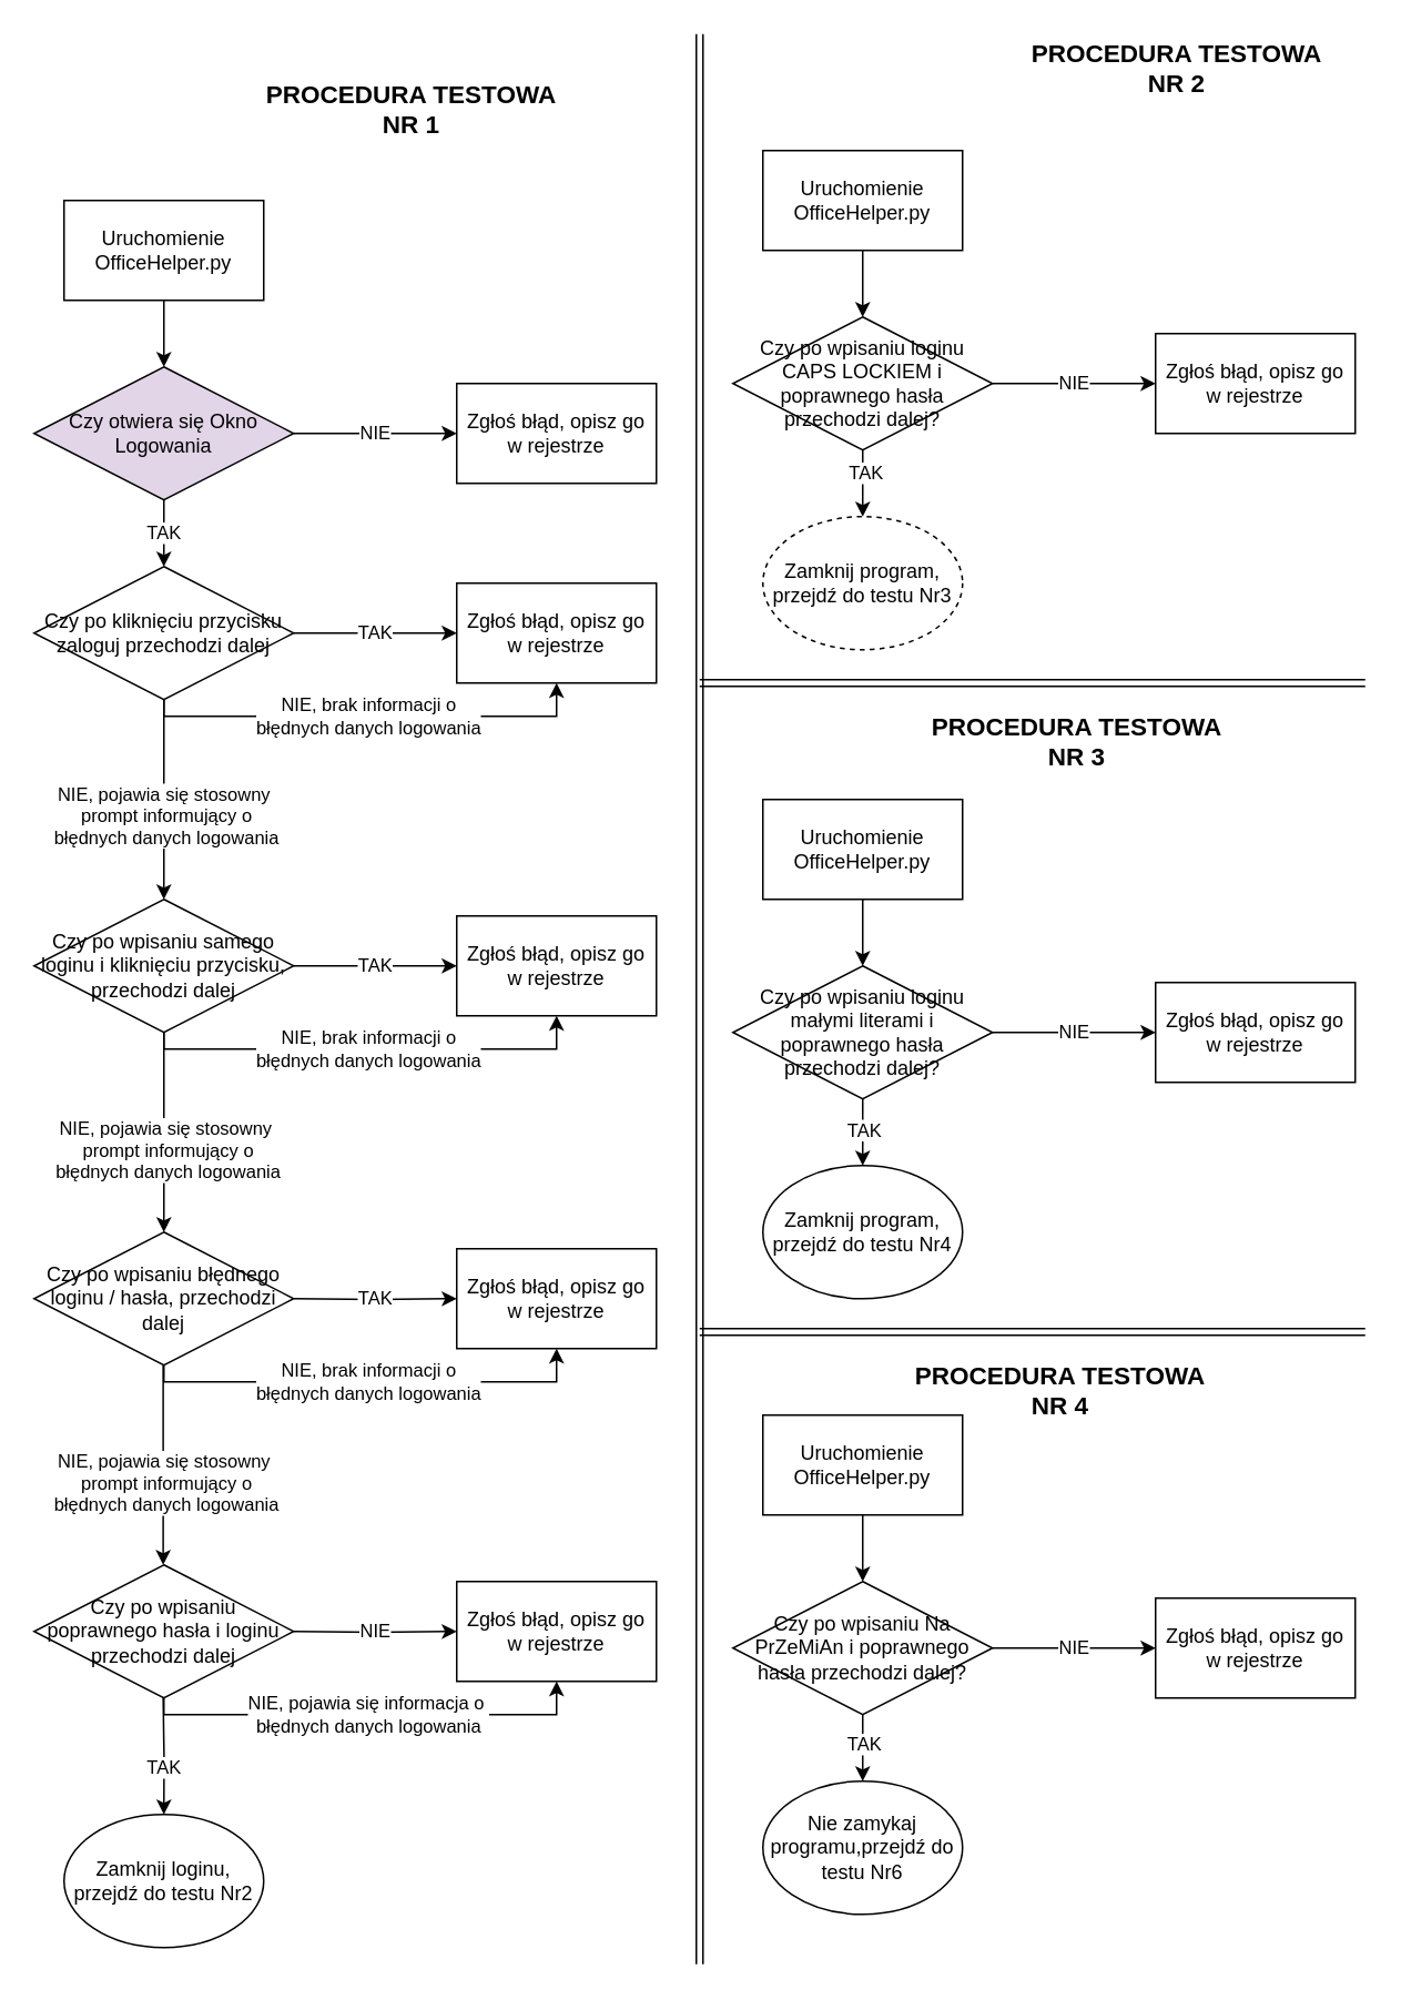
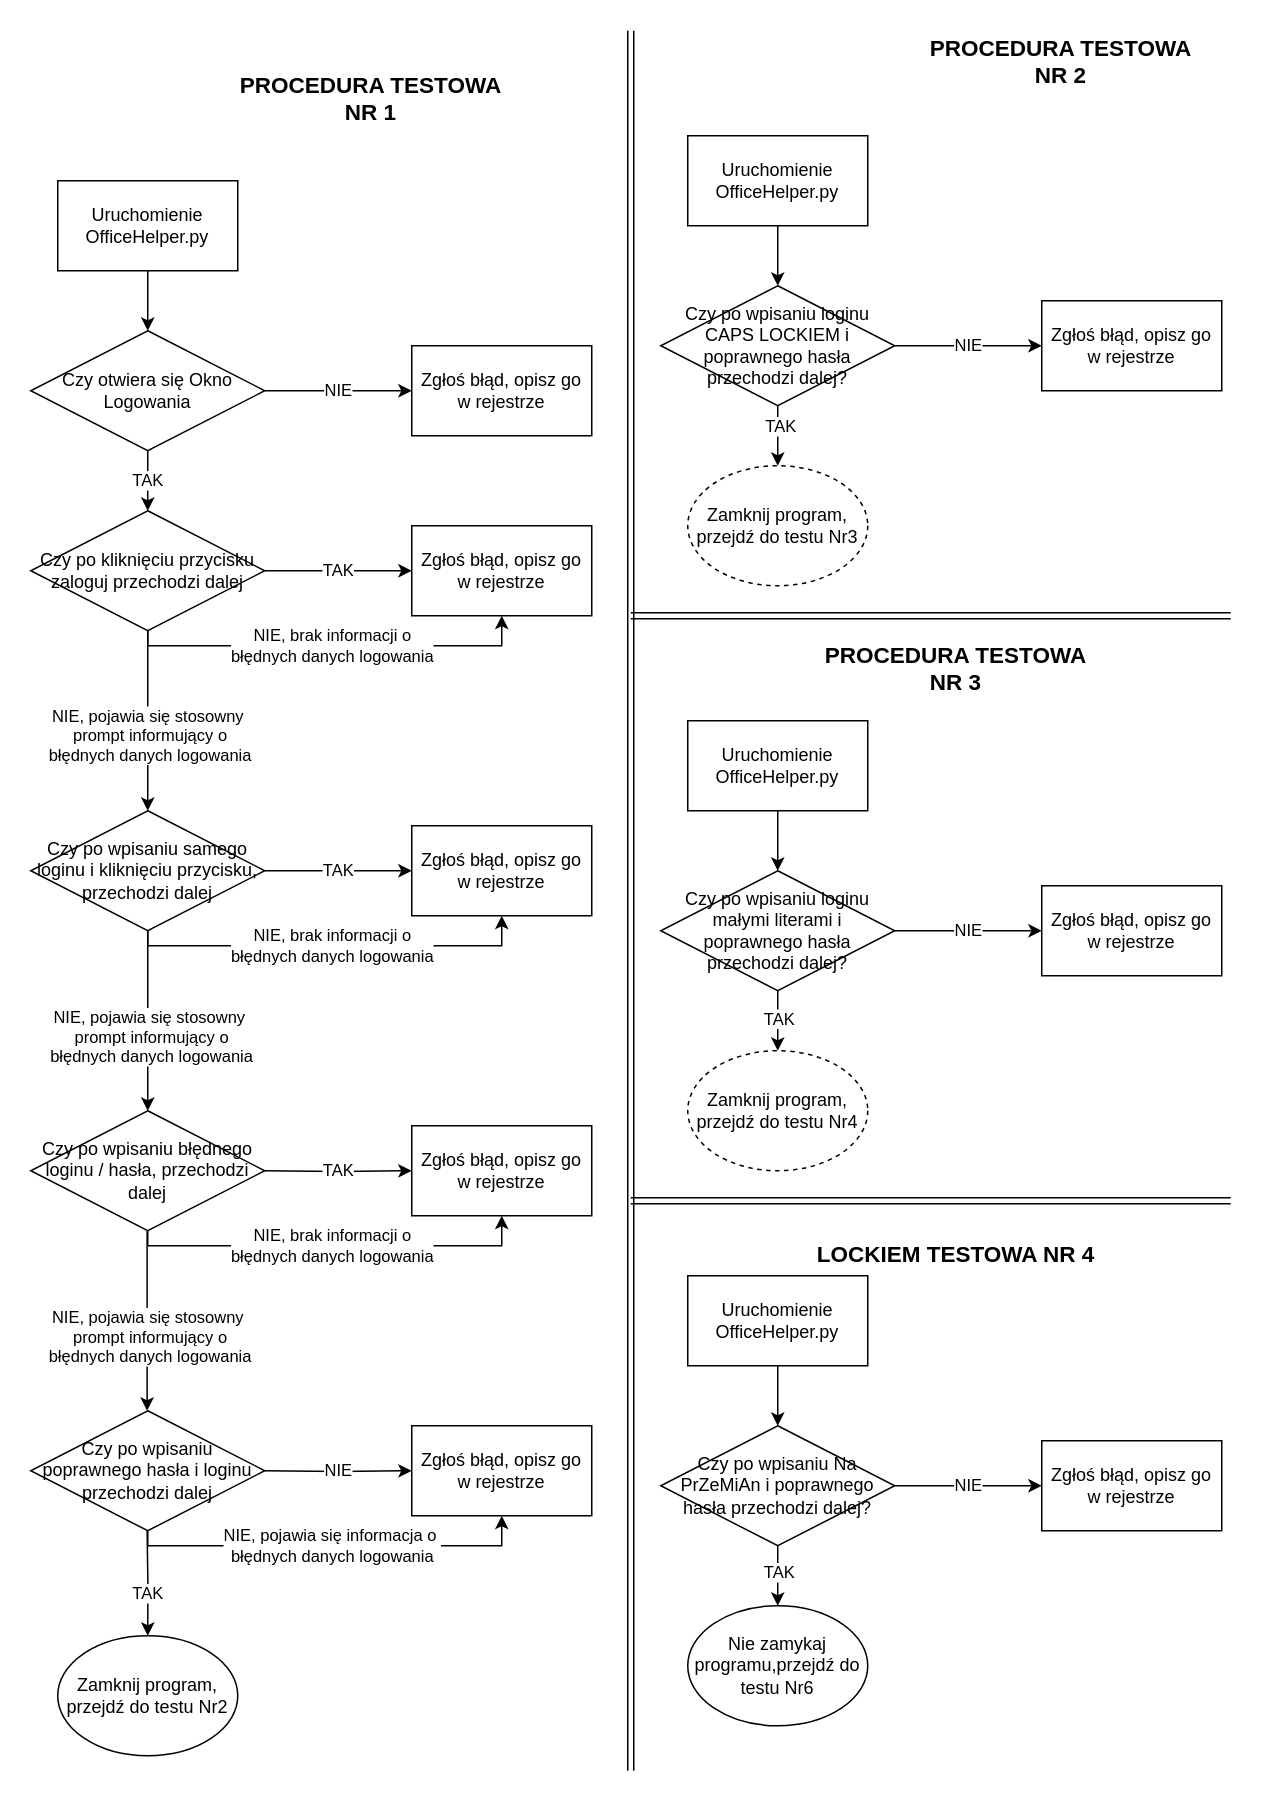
  <mxCell id="0" />
  <mxCell id="1" parent="0" />
  <mxCell id="2" value="" style="edgeStyle=orthogonalEdgeStyle;rounded=0;orthogonalLoop=1;jettySize=auto;html=1;" parent="1" source="3" target="6" edge="1"><mxGeometry relative="1" as="geometry" /></mxCell>
  <mxCell id="3" value="Uruchomienie OfficeHelper.py" style="rounded=0;whiteSpace=wrap;html=1;" parent="1" vertex="1"><mxGeometry x="38" y="120" width="120" height="60" as="geometry" /></mxCell>
  <mxCell id="4" value="NIE" style="edgeStyle=orthogonalEdgeStyle;rounded=0;orthogonalLoop=1;jettySize=auto;html=1;" parent="1" source="6" target="7" edge="1"><mxGeometry relative="1" as="geometry" /></mxCell>
  <mxCell id="5" value="TAK" style="edgeStyle=orthogonalEdgeStyle;rounded=0;orthogonalLoop=1;jettySize=auto;html=1;" parent="1" source="6" target="11" edge="1"><mxGeometry relative="1" as="geometry" /></mxCell>
- <mxCell id="6" value="Czy otwiera się Okno Logowania" style="rhombus;whiteSpace=wrap;html=1;rounded=0;fillColor=#e1d5e7;" parent="1" vertex="1"><mxGeometry x="20" y="220" width="156" height="80" as="geometry" /></mxCell>
+ <mxCell id="6" value="Czy otwiera się Okno Logowania" style="rhombus;whiteSpace=wrap;html=1;rounded=0;" parent="1" vertex="1"><mxGeometry x="20" y="220" width="156" height="80" as="geometry" /></mxCell>
  <mxCell id="7" value="Zgłoś błąd, opisz go w rejestrze" style="whiteSpace=wrap;html=1;rounded=0;" parent="1" vertex="1"><mxGeometry x="274" y="230" width="120" height="60" as="geometry" /></mxCell>
  <mxCell id="8" value="TAK" style="edgeStyle=orthogonalEdgeStyle;rounded=0;orthogonalLoop=1;jettySize=auto;html=1;" parent="1" source="11" edge="1"><mxGeometry relative="1" as="geometry"><mxPoint x="274" y="380" as="targetPoint" /></mxGeometry></mxCell>
  <mxCell id="9" value="NIE, pojawia się stosowny&lt;br&gt;&amp;nbsp;prompt informujący o&lt;br&gt;&amp;nbsp;błędnych danych logowania" style="edgeStyle=orthogonalEdgeStyle;rounded=0;orthogonalLoop=1;jettySize=auto;html=1;" parent="1" source="11" target="16" edge="1"><mxGeometry x="0.167" relative="1" as="geometry"><mxPoint as="offset" /></mxGeometry></mxCell>
  <mxCell id="10" value="NIE, brak informacji o &lt;br&gt;błędnych danych logowania" style="edgeStyle=orthogonalEdgeStyle;rounded=0;orthogonalLoop=1;jettySize=auto;html=1;entryX=0.5;entryY=1;entryDx=0;entryDy=0;" parent="1" source="11" target="12" edge="1"><mxGeometry relative="1" as="geometry"><mxPoint x="334" y="430" as="targetPoint" /><Array as="points"><mxPoint x="98" y="430" /><mxPoint x="334" y="430" /></Array><mxPoint as="offset" /></mxGeometry></mxCell>
  <mxCell id="11" value="Czy po kliknięciu przycisku zaloguj przechodzi dalej" style="rhombus;whiteSpace=wrap;html=1;rounded=0;" parent="1" vertex="1"><mxGeometry x="20" y="340" width="156" height="80" as="geometry" /></mxCell>
  <mxCell id="12" value="Zgłoś błąd, opisz go w rejestrze" style="whiteSpace=wrap;html=1;rounded=0;" parent="1" vertex="1"><mxGeometry x="274" y="350" width="120" height="60" as="geometry" /></mxCell>
  <mxCell id="13" value="TAK" style="edgeStyle=orthogonalEdgeStyle;rounded=0;orthogonalLoop=1;jettySize=auto;html=1;" parent="1" source="16" target="17" edge="1"><mxGeometry relative="1" as="geometry" /></mxCell>
  <mxCell id="14" value="" style="edgeStyle=orthogonalEdgeStyle;rounded=0;orthogonalLoop=1;jettySize=auto;html=1;" parent="1" source="16" target="18" edge="1"><mxGeometry relative="1" as="geometry" /></mxCell>
  <mxCell id="15" value="NIE, pojawia się stosowny&lt;br style=&quot;border-color: var(--border-color);&quot;&gt;&amp;nbsp;prompt informujący o&lt;br style=&quot;border-color: var(--border-color);&quot;&gt;&amp;nbsp;błędnych danych logowania" style="edgeLabel;html=1;align=center;verticalAlign=middle;resizable=0;points=[];" parent="14" vertex="1" connectable="0"><mxGeometry x="-0.252" y="-1" relative="1" as="geometry"><mxPoint x="1" y="25" as="offset" /></mxGeometry></mxCell>
  <mxCell id="16" value="Czy po wpisaniu samego loginu i kliknięciu przycisku, przechodzi dalej" style="rhombus;whiteSpace=wrap;html=1;rounded=0;" parent="1" vertex="1"><mxGeometry x="20" y="540" width="156" height="80" as="geometry" /></mxCell>
  <mxCell id="17" value="Zgłoś błąd, opisz go w rejestrze" style="whiteSpace=wrap;html=1;rounded=0;" parent="1" vertex="1"><mxGeometry x="274" y="550" width="120" height="60" as="geometry" /></mxCell>
  <mxCell id="18" value="Czy po wpisaniu błędnego loginu / hasła, przechodzi dalej" style="rhombus;whiteSpace=wrap;html=1;rounded=0;" parent="1" vertex="1"><mxGeometry x="20" y="740" width="156" height="80" as="geometry" /></mxCell>
  <mxCell id="19" value="NIE, brak informacji o &lt;br&gt;błędnych danych logowania" style="edgeStyle=orthogonalEdgeStyle;rounded=0;orthogonalLoop=1;jettySize=auto;html=1;entryX=0.5;entryY=1;entryDx=0;entryDy=0;" parent="1" edge="1"><mxGeometry x="0.003" relative="1" as="geometry"><mxPoint x="98" y="620" as="sourcePoint" /><mxPoint x="334" y="610" as="targetPoint" /><Array as="points"><mxPoint x="98" y="630" /><mxPoint x="334" y="630" /></Array><mxPoint as="offset" /></mxGeometry></mxCell>
  <mxCell id="20" value="TAK" style="edgeStyle=orthogonalEdgeStyle;rounded=0;orthogonalLoop=1;jettySize=auto;html=1;" parent="1" target="21" edge="1"><mxGeometry relative="1" as="geometry"><mxPoint x="176" y="780" as="sourcePoint" /></mxGeometry></mxCell>
  <mxCell id="21" value="Zgłoś błąd, opisz go w rejestrze" style="whiteSpace=wrap;html=1;rounded=0;" parent="1" vertex="1"><mxGeometry x="274" y="750" width="120" height="60" as="geometry" /></mxCell>
  <mxCell id="22" value="NIE, brak informacji o &lt;br&gt;błędnych danych logowania" style="edgeStyle=orthogonalEdgeStyle;rounded=0;orthogonalLoop=1;jettySize=auto;html=1;entryX=0.5;entryY=1;entryDx=0;entryDy=0;" parent="1" edge="1"><mxGeometry x="0.003" relative="1" as="geometry"><mxPoint x="98" y="820" as="sourcePoint" /><mxPoint x="334" y="810" as="targetPoint" /><Array as="points"><mxPoint x="98" y="830" /><mxPoint x="334" y="830" /></Array><mxPoint as="offset" /></mxGeometry></mxCell>
  <mxCell id="23" value="" style="edgeStyle=orthogonalEdgeStyle;rounded=0;orthogonalLoop=1;jettySize=auto;html=1;" parent="1" edge="1"><mxGeometry relative="1" as="geometry"><mxPoint x="97.58" y="820" as="sourcePoint" /><mxPoint x="97.58" y="940" as="targetPoint" /></mxGeometry></mxCell>
  <mxCell id="24" value="NIE, pojawia się stosowny&lt;br style=&quot;border-color: var(--border-color);&quot;&gt;&amp;nbsp;prompt informujący o&lt;br style=&quot;border-color: var(--border-color);&quot;&gt;&amp;nbsp;błędnych danych logowania" style="edgeLabel;html=1;align=center;verticalAlign=middle;resizable=0;points=[];" parent="23" vertex="1" connectable="0"><mxGeometry x="-0.252" y="-1" relative="1" as="geometry"><mxPoint x="1" y="25" as="offset" /></mxGeometry></mxCell>
  <mxCell id="25" value="Czy po wpisaniu poprawnego hasła i loginu przechodzi dalej" style="rhombus;whiteSpace=wrap;html=1;rounded=0;" parent="1" vertex="1"><mxGeometry x="20" y="940" width="156" height="80" as="geometry" /></mxCell>
  <mxCell id="26" value="NIE" style="edgeStyle=orthogonalEdgeStyle;rounded=0;orthogonalLoop=1;jettySize=auto;html=1;" parent="1" target="27" edge="1"><mxGeometry relative="1" as="geometry"><mxPoint x="176" y="980" as="sourcePoint" /></mxGeometry></mxCell>
  <mxCell id="27" value="Zgłoś błąd, opisz go w rejestrze" style="whiteSpace=wrap;html=1;rounded=0;" parent="1" vertex="1"><mxGeometry x="274" y="950" width="120" height="60" as="geometry" /></mxCell>
  <mxCell id="28" value="NIE, pojawia się informacja o&amp;nbsp;&lt;br&gt;błędnych danych logowania" style="edgeStyle=orthogonalEdgeStyle;rounded=0;orthogonalLoop=1;jettySize=auto;html=1;entryX=0.5;entryY=1;entryDx=0;entryDy=0;" parent="1" edge="1"><mxGeometry x="0.003" relative="1" as="geometry"><mxPoint x="98" y="1020" as="sourcePoint" /><mxPoint x="334" y="1010" as="targetPoint" /><Array as="points"><mxPoint x="98" y="1030" /><mxPoint x="334" y="1030" /></Array><mxPoint as="offset" /></mxGeometry></mxCell>
  <mxCell id="29" value="" style="edgeStyle=orthogonalEdgeStyle;rounded=0;orthogonalLoop=1;jettySize=auto;html=1;" parent="1" target="31" edge="1"><mxGeometry relative="1" as="geometry"><mxPoint x="97.58" y="1020" as="sourcePoint" /><mxPoint x="97.58" y="1140" as="targetPoint" /></mxGeometry></mxCell>
  <mxCell id="30" value="TAK" style="edgeLabel;html=1;align=center;verticalAlign=middle;resizable=0;points=[];" parent="29" vertex="1" connectable="0"><mxGeometry x="-0.252" y="-1" relative="1" as="geometry"><mxPoint x="1" y="15" as="offset" /></mxGeometry></mxCell>
- <mxCell id="31" value="Zamknij loginu, przejdź do testu Nr2" style="ellipse;whiteSpace=wrap;html=1;" parent="1" vertex="1"><mxGeometry x="38" y="1090" width="120" height="80" as="geometry" /></mxCell>
+ <mxCell id="31" value="Zamknij program, przejdź do testu Nr2" style="ellipse;whiteSpace=wrap;html=1;" parent="1" vertex="1"><mxGeometry x="38" y="1090" width="120" height="80" as="geometry" /></mxCell>
  <mxCell id="32" value="" style="shape=link;html=1;rounded=0;" parent="1" edge="1"><mxGeometry width="100" relative="1" as="geometry"><mxPoint x="420" y="1180" as="sourcePoint" /><mxPoint x="420" as="targetPoint" y="20" /></mxGeometry></mxCell>
  <mxCell id="33" value="PROCEDURA TESTOWA NR 1" style="text;html=1;strokeColor=none;fillColor=none;align=center;verticalAlign=middle;whiteSpace=wrap;rounded=0;fontStyle=1;fontSize=15;" parent="1" vertex="1"><mxGeometry x="150" y="50" width="194" height="30" as="geometry" /></mxCell>
  <mxCell id="34" value="PROCEDURA TESTOWA NR 2" style="text;html=1;strokeColor=none;fillColor=none;align=center;verticalAlign=middle;whiteSpace=wrap;rounded=0;fontStyle=1;fontSize=15;" parent="1" vertex="1"><mxGeometry x="610" y="25" width="194" height="30" as="geometry" /></mxCell>
  <mxCell id="35" value="" style="edgeStyle=orthogonalEdgeStyle;rounded=0;orthogonalLoop=1;jettySize=auto;html=1;" parent="1" source="36" target="40" edge="1"><mxGeometry relative="1" as="geometry" /></mxCell>
  <mxCell id="36" value="Uruchomienie OfficeHelper.py" style="rounded=0;whiteSpace=wrap;html=1;" parent="1" vertex="1"><mxGeometry x="458" y="90" width="120" height="60" as="geometry" /></mxCell>
  <mxCell id="37" value="NIE" style="edgeStyle=orthogonalEdgeStyle;rounded=0;orthogonalLoop=1;jettySize=auto;html=1;" parent="1" source="40" target="41" edge="1"><mxGeometry relative="1" as="geometry" /></mxCell>
  <mxCell id="38" value="" style="edgeStyle=orthogonalEdgeStyle;rounded=0;orthogonalLoop=1;jettySize=auto;html=1;" parent="1" source="40" target="42" edge="1"><mxGeometry relative="1" as="geometry" /></mxCell>
  <mxCell id="39" value="TAK" style="edgeLabel;html=1;align=center;verticalAlign=middle;resizable=0;points=[];" parent="38" vertex="1" connectable="0"><mxGeometry x="-0.35" y="1" relative="1" as="geometry"><mxPoint as="offset" /></mxGeometry></mxCell>
  <mxCell id="40" value="Czy po wpisaniu loginu CAPS LOCKIEM i poprawnego hasła przechodzi dalej?" style="rhombus;whiteSpace=wrap;html=1;rounded=0;" parent="1" vertex="1"><mxGeometry x="440" y="190" width="156" height="80" as="geometry" /></mxCell>
  <mxCell id="41" value="Zgłoś błąd, opisz go w rejestrze" style="whiteSpace=wrap;html=1;rounded=0;" parent="1" vertex="1"><mxGeometry x="694" y="200" width="120" height="60" as="geometry" /></mxCell>
  <mxCell id="42" value="Zamknij program, przejdź do testu Nr3" style="ellipse;whiteSpace=wrap;html=1;dashed=1;" parent="1" vertex="1"><mxGeometry x="458" y="310" width="120" height="80" as="geometry" /></mxCell>
  <mxCell id="43" value="" style="shape=link;html=1;rounded=0;" parent="1" edge="1"><mxGeometry width="100" relative="1" as="geometry"><mxPoint x="420" y="410" as="sourcePoint" /><mxPoint x="820" y="410" as="targetPoint" /></mxGeometry></mxCell>
- <mxCell id="44" value="PROCEDURA TESTOWA NR 3" style="text;html=1;strokeColor=none;fillColor=none;align=center;verticalAlign=middle;whiteSpace=wrap;rounded=0;fontStyle=1;fontSize=15;" parent="1" vertex="1"><mxGeometry x="550" y="430" width="194" height="30" as="geometry" /></mxCell>
+ <mxCell id="44" value="PROCEDURA TESTOWA NR 3" style="text;html=1;strokeColor=none;fillColor=none;align=center;verticalAlign=middle;whiteSpace=wrap;rounded=0;fontStyle=1;fontSize=15;" parent="1" vertex="1"><mxGeometry x="540" y="430" width="194" height="30" as="geometry" /></mxCell>
  <mxCell id="45" value="" style="edgeStyle=orthogonalEdgeStyle;rounded=0;orthogonalLoop=1;jettySize=auto;html=1;" parent="1" source="46" target="50" edge="1"><mxGeometry relative="1" as="geometry" /></mxCell>
  <mxCell id="46" value="Uruchomienie OfficeHelper.py" style="rounded=0;whiteSpace=wrap;html=1;" parent="1" vertex="1"><mxGeometry x="458" y="480" width="120" height="60" as="geometry" /></mxCell>
  <mxCell id="47" value="NIE" style="edgeStyle=orthogonalEdgeStyle;rounded=0;orthogonalLoop=1;jettySize=auto;html=1;" parent="1" source="50" target="51" edge="1"><mxGeometry relative="1" as="geometry" /></mxCell>
  <mxCell id="48" value="" style="edgeStyle=orthogonalEdgeStyle;rounded=0;orthogonalLoop=1;jettySize=auto;html=1;" parent="1" source="50" target="52" edge="1"><mxGeometry relative="1" as="geometry" /></mxCell>
  <mxCell id="49" value="TAK" style="edgeLabel;html=1;align=center;verticalAlign=middle;resizable=0;points=[];" parent="48" vertex="1" connectable="0"><mxGeometry x="-0.1" relative="1" as="geometry"><mxPoint as="offset" /></mxGeometry></mxCell>
  <mxCell id="50" value="Czy po wpisaniu loginu małymi literami i poprawnego hasła przechodzi dalej?" style="rhombus;whiteSpace=wrap;html=1;rounded=0;" parent="1" vertex="1"><mxGeometry x="440" y="580" width="156" height="80" as="geometry" /></mxCell>
  <mxCell id="51" value="Zgłoś błąd, opisz go w rejestrze" style="whiteSpace=wrap;html=1;rounded=0;" parent="1" vertex="1"><mxGeometry x="694" y="590" width="120" height="60" as="geometry" /></mxCell>
- <mxCell id="52" value="Zamknij program, przejdź do testu Nr4" style="ellipse;whiteSpace=wrap;html=1;" parent="1" vertex="1"><mxGeometry x="458" y="700" width="120" height="80" as="geometry" /></mxCell>
+ <mxCell id="52" value="Zamknij program, przejdź do testu Nr4" style="ellipse;whiteSpace=wrap;html=1;dashed=1;" parent="1" vertex="1"><mxGeometry x="458" y="700" width="120" height="80" as="geometry" /></mxCell>
  <mxCell id="53" value="" style="shape=link;html=1;rounded=0;" parent="1" edge="1"><mxGeometry width="100" relative="1" as="geometry"><mxPoint x="420" y="800" as="sourcePoint" /><mxPoint x="820" y="800" as="targetPoint" /></mxGeometry></mxCell>
- <mxCell id="54" value="PROCEDURA TESTOWA NR 4" style="text;html=1;strokeColor=none;fillColor=none;align=center;verticalAlign=middle;whiteSpace=wrap;rounded=0;fontStyle=1;fontSize=15;" parent="1" vertex="1"><mxGeometry x="540" y="820" width="194" height="30" as="geometry" /></mxCell>
+ <mxCell id="54" value="LOCKIEM TESTOWA NR 4" style="text;html=1;strokeColor=none;fillColor=none;align=center;verticalAlign=middle;whiteSpace=wrap;rounded=0;fontStyle=1;fontSize=15;" parent="1" vertex="1"><mxGeometry x="540" y="820" width="194" height="30" as="geometry" /></mxCell>
  <mxCell id="55" value="" style="edgeStyle=orthogonalEdgeStyle;rounded=0;orthogonalLoop=1;jettySize=auto;html=1;" parent="1" source="56" target="60" edge="1"><mxGeometry relative="1" as="geometry" /></mxCell>
  <mxCell id="56" value="Uruchomienie OfficeHelper.py" style="rounded=0;whiteSpace=wrap;html=1;" parent="1" vertex="1"><mxGeometry x="458" y="850" width="120" height="60" as="geometry" /></mxCell>
  <mxCell id="57" value="NIE" style="edgeStyle=orthogonalEdgeStyle;rounded=0;orthogonalLoop=1;jettySize=auto;html=1;" parent="1" source="60" target="61" edge="1"><mxGeometry relative="1" as="geometry" /></mxCell>
  <mxCell id="58" value="" style="edgeStyle=orthogonalEdgeStyle;rounded=0;orthogonalLoop=1;jettySize=auto;html=1;" parent="1" source="60" target="62" edge="1"><mxGeometry relative="1" as="geometry" /></mxCell>
  <mxCell id="59" value="TAK" style="edgeLabel;html=1;align=center;verticalAlign=middle;resizable=0;points=[];" parent="58" vertex="1" connectable="0"><mxGeometry x="-0.147" relative="1" as="geometry"><mxPoint as="offset" /></mxGeometry></mxCell>
  <mxCell id="60" value="Czy po wpisaniu Na PrZeMiAn i poprawnego hasła przechodzi dalej?" style="rhombus;whiteSpace=wrap;html=1;rounded=0;" parent="1" vertex="1"><mxGeometry x="440" y="950" width="156" height="80" as="geometry" /></mxCell>
  <mxCell id="61" value="Zgłoś błąd, opisz go w rejestrze" style="whiteSpace=wrap;html=1;rounded=0;" parent="1" vertex="1"><mxGeometry x="694" y="960" width="120" height="60" as="geometry" /></mxCell>
  <mxCell id="62" value="Nie zamykaj programu,przejdź do testu Nr6" style="ellipse;whiteSpace=wrap;html=1;" parent="1" vertex="1"><mxGeometry x="458" y="1070" width="120" height="80" as="geometry" /></mxCell>
